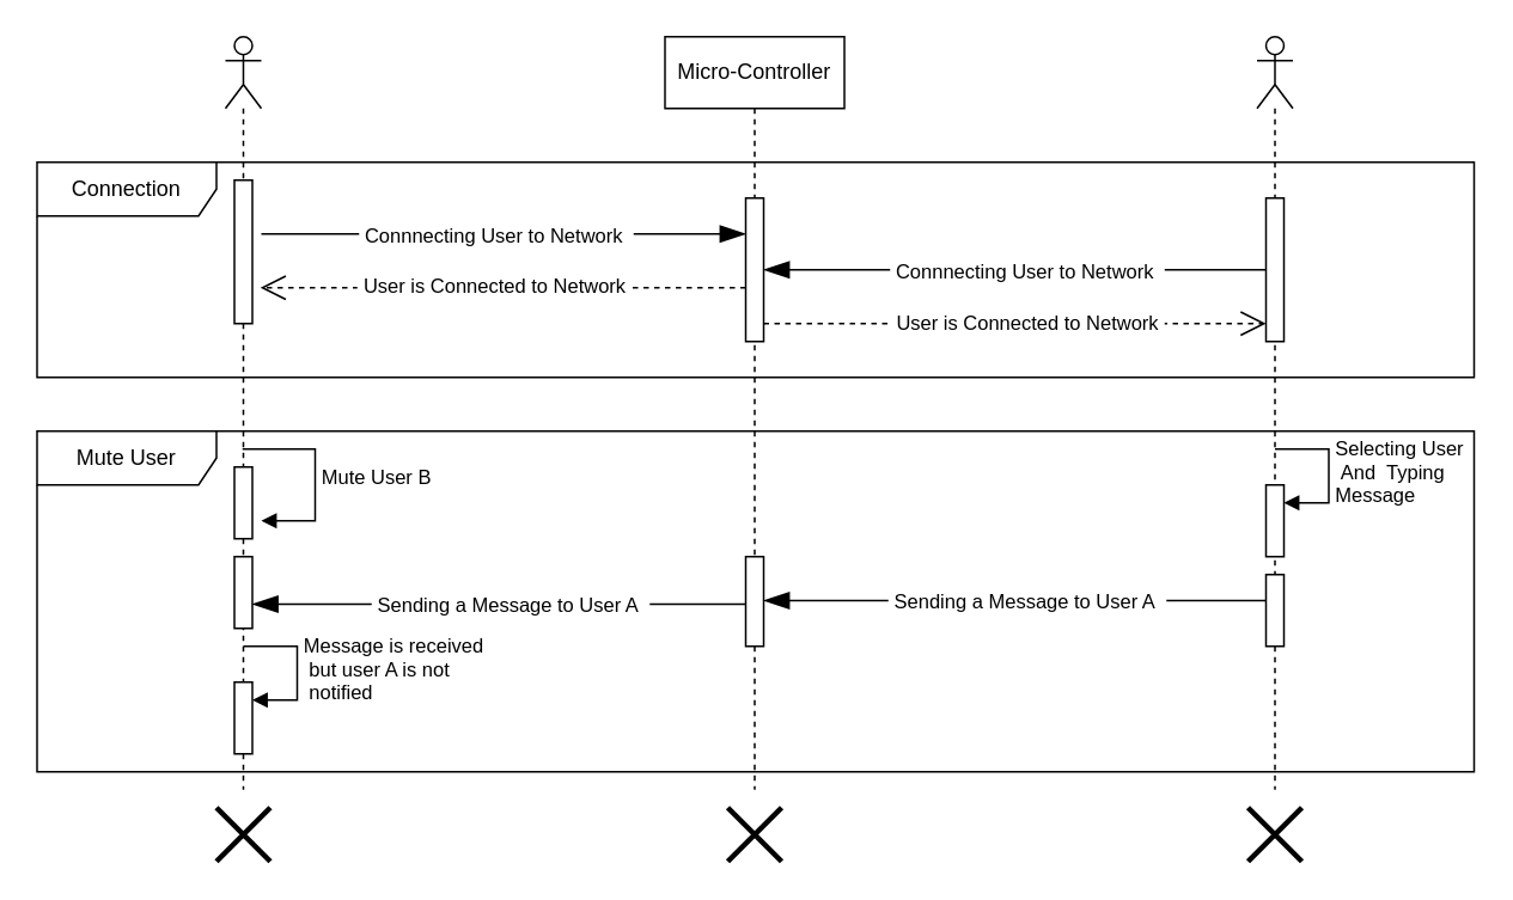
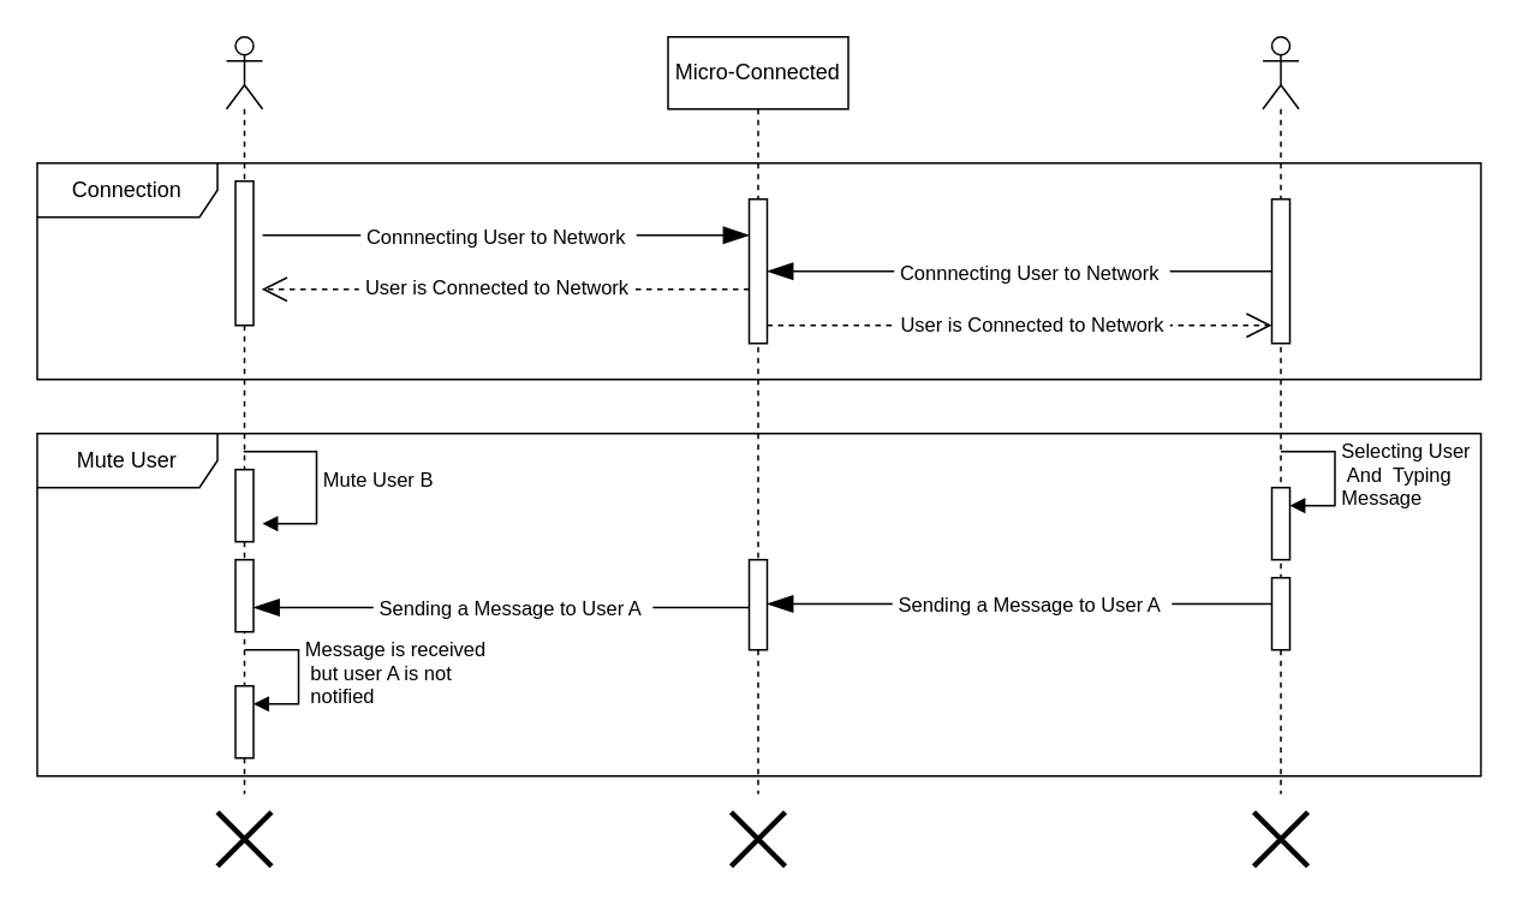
  <mxCell id="0" />
  <mxCell id="1" parent="0" />
- <mxCell id="2" value="Micro-Controller" style="shape=umlLifeline;perimeter=lifelinePerimeter;whiteSpace=wrap;html=1;container=1;dropTarget=0;collapsible=0;recursiveResize=0;outlineConnect=0;portConstraint=eastwest;newEdgeStyle={&quot;edgeStyle&quot;:&quot;elbowEdgeStyle&quot;,&quot;elbow&quot;:&quot;vertical&quot;,&quot;curved&quot;:0,&quot;rounded&quot;:0};" parent="1" vertex="1"><mxGeometry x="370" y="20" width="100" height="420" as="geometry" /></mxCell>
+ <mxCell id="2" value="Micro-Connected" style="shape=umlLifeline;perimeter=lifelinePerimeter;whiteSpace=wrap;html=1;container=1;dropTarget=0;collapsible=0;recursiveResize=0;outlineConnect=0;portConstraint=eastwest;newEdgeStyle={&quot;edgeStyle&quot;:&quot;elbowEdgeStyle&quot;,&quot;elbow&quot;:&quot;vertical&quot;,&quot;curved&quot;:0,&quot;rounded&quot;:0};" parent="1" vertex="1"><mxGeometry x="370" y="20" width="100" height="420" as="geometry" /></mxCell>
  <mxCell id="3" value="" style="shape=umlLifeline;perimeter=lifelinePerimeter;whiteSpace=wrap;html=1;container=1;dropTarget=0;collapsible=0;recursiveResize=0;outlineConnect=0;portConstraint=eastwest;newEdgeStyle={&quot;curved&quot;:0,&quot;rounded&quot;:0};participant=umlActor;" parent="1" vertex="1"><mxGeometry x="125" y="20" width="20" height="420" as="geometry" /></mxCell>
  <mxCell id="4" value="" style="html=1;points=[[0,0,0,0,5],[0,1,0,0,-5],[1,0,0,0,5],[1,1,0,0,-5]];perimeter=orthogonalPerimeter;outlineConnect=0;targetShapes=umlLifeline;portConstraint=eastwest;newEdgeStyle={&quot;curved&quot;:0,&quot;rounded&quot;:0};" parent="3" vertex="1"><mxGeometry x="5" y="80" width="10" height="80" as="geometry" /></mxCell>
  <mxCell id="5" value="" style="html=1;points=[[0,0,0,0,5],[0,1,0,0,-5],[1,0,0,0,5],[1,1,0,0,-5]];perimeter=orthogonalPerimeter;outlineConnect=0;targetShapes=umlLifeline;portConstraint=eastwest;newEdgeStyle={&quot;curved&quot;:0,&quot;rounded&quot;:0};" parent="3" vertex="1"><mxGeometry x="5" y="240" width="10" height="40" as="geometry" /></mxCell>
  <mxCell id="6" value="" style="html=1;points=[[0,0,0,0,5],[0,1,0,0,-5],[1,0,0,0,5],[1,1,0,0,-5]];perimeter=orthogonalPerimeter;outlineConnect=0;targetShapes=umlLifeline;portConstraint=eastwest;newEdgeStyle={&quot;curved&quot;:0,&quot;rounded&quot;:0};" parent="3" vertex="1"><mxGeometry x="5" y="290" width="10" height="40" as="geometry" /></mxCell>
  <mxCell id="7" value="" style="html=1;points=[[0,0,0,0,5],[0,1,0,0,-5],[1,0,0,0,5],[1,1,0,0,-5]];perimeter=orthogonalPerimeter;outlineConnect=0;targetShapes=umlLifeline;portConstraint=eastwest;newEdgeStyle={&quot;curved&quot;:0,&quot;rounded&quot;:0};" vertex="1" parent="3"><mxGeometry x="5" y="360" width="10" height="40" as="geometry" /></mxCell>
  <mxCell id="8" value="Message is received&lt;br&gt;&amp;nbsp;but user A is not&lt;br&gt;&amp;nbsp;notified&amp;nbsp;" style="html=1;align=left;spacingLeft=2;endArrow=block;rounded=0;edgeStyle=orthogonalEdgeStyle;curved=0;rounded=0;" edge="1" target="7" parent="3"><mxGeometry relative="1" as="geometry"><mxPoint x="10" y="340" as="sourcePoint" /><Array as="points"><mxPoint x="40" y="370" /></Array></mxGeometry></mxCell>
  <mxCell id="9" value="" style="shape=umlDestroy;whiteSpace=wrap;html=1;strokeWidth=3;targetShapes=umlLifeline;" parent="1" vertex="1"><mxGeometry x="120" y="450" width="30" height="30" as="geometry" /></mxCell>
  <mxCell id="10" value="" style="shape=umlDestroy;whiteSpace=wrap;html=1;strokeWidth=3;targetShapes=umlLifeline;" parent="1" vertex="1"><mxGeometry x="405" y="450" width="30" height="30" as="geometry" /></mxCell>
  <mxCell id="11" value="" style="shape=umlLifeline;perimeter=lifelinePerimeter;whiteSpace=wrap;html=1;container=1;dropTarget=0;collapsible=0;recursiveResize=0;outlineConnect=0;portConstraint=eastwest;newEdgeStyle={&quot;curved&quot;:0,&quot;rounded&quot;:0};participant=umlActor;" parent="1" vertex="1"><mxGeometry x="700" y="20" width="20" height="420" as="geometry" /></mxCell>
  <mxCell id="12" value="" style="html=1;points=[[0,0,0,0,5],[0,1,0,0,-5],[1,0,0,0,5],[1,1,0,0,-5]];perimeter=orthogonalPerimeter;outlineConnect=0;targetShapes=umlLifeline;portConstraint=eastwest;newEdgeStyle={&quot;curved&quot;:0,&quot;rounded&quot;:0};" parent="11" vertex="1"><mxGeometry x="5" y="90" width="10" height="80" as="geometry" /></mxCell>
  <mxCell id="13" value="" style="html=1;points=[[0,0,0,0,5],[0,1,0,0,-5],[1,0,0,0,5],[1,1,0,0,-5]];perimeter=orthogonalPerimeter;outlineConnect=0;targetShapes=umlLifeline;portConstraint=eastwest;newEdgeStyle={&quot;curved&quot;:0,&quot;rounded&quot;:0};" parent="11" vertex="1"><mxGeometry x="5" y="300" width="10" height="40" as="geometry" /></mxCell>
  <mxCell id="14" value="" style="html=1;points=[[0,0,0,0,5],[0,1,0,0,-5],[1,0,0,0,5],[1,1,0,0,-5]];perimeter=orthogonalPerimeter;outlineConnect=0;targetShapes=umlLifeline;portConstraint=eastwest;newEdgeStyle={&quot;curved&quot;:0,&quot;rounded&quot;:0};" vertex="1" parent="11"><mxGeometry x="5" y="250" width="10" height="40" as="geometry" /></mxCell>
  <mxCell id="15" value="Selecting User&lt;br&gt;&amp;nbsp;And&amp;nbsp; Typing&amp;nbsp;&lt;br&gt;Message" style="html=1;align=left;spacingLeft=2;endArrow=block;rounded=0;edgeStyle=orthogonalEdgeStyle;curved=0;rounded=0;" edge="1" target="14" parent="11"><mxGeometry relative="1" as="geometry"><mxPoint x="10" y="230" as="sourcePoint" /><Array as="points"><mxPoint x="40" y="260" /></Array></mxGeometry></mxCell>
  <mxCell id="16" value="" style="shape=umlDestroy;whiteSpace=wrap;html=1;strokeWidth=3;targetShapes=umlLifeline;" parent="1" vertex="1"><mxGeometry x="695" y="450" width="30" height="30" as="geometry" /></mxCell>
  <mxCell id="17" value="Connection" style="shape=umlFrame;whiteSpace=wrap;html=1;pointerEvents=0;width=100;height=30;" parent="1" vertex="1"><mxGeometry x="20" y="90" width="801" height="120" as="geometry" /></mxCell>
  <mxCell id="18" value="" style="html=1;points=[[0,0,0,0,5],[0,1,0,0,-5],[1,0,0,0,5],[1,1,0,0,-5]];perimeter=orthogonalPerimeter;outlineConnect=0;targetShapes=umlLifeline;portConstraint=eastwest;newEdgeStyle={&quot;curved&quot;:0,&quot;rounded&quot;:0};" parent="1" vertex="1"><mxGeometry x="415" y="110" width="10" height="80" as="geometry" /></mxCell>
  <mxCell id="19" value="" style="endArrow=blockThin;endFill=1;endSize=12;html=1;rounded=0;" parent="1" edge="1"><mxGeometry width="160" relative="1" as="geometry"><mxPoint x="145" y="130" as="sourcePoint" /><mxPoint x="415" y="130" as="targetPoint" /></mxGeometry></mxCell>
  <mxCell id="20" value="&amp;nbsp;Connnecting User to Network&amp;nbsp;&amp;nbsp;" style="edgeLabel;html=1;align=center;verticalAlign=middle;resizable=0;points=[];" parent="19" vertex="1" connectable="0"><mxGeometry x="-0.037" y="-3" relative="1" as="geometry"><mxPoint y="-3" as="offset" /></mxGeometry></mxCell>
  <mxCell id="21" value="" style="endArrow=blockThin;endFill=1;endSize=12;html=1;rounded=0;" parent="1" source="12" target="18" edge="1"><mxGeometry width="160" relative="1" as="geometry"><mxPoint x="335" y="450" as="sourcePoint" /><mxPoint x="495" y="450" as="targetPoint" /></mxGeometry></mxCell>
  <mxCell id="22" value="&amp;nbsp;Connnecting User to Network&amp;nbsp;&amp;nbsp;" style="edgeLabel;html=1;align=center;verticalAlign=middle;resizable=0;points=[];" parent="21" vertex="1" connectable="0"><mxGeometry x="-0.007" y="-3" relative="1" as="geometry"><mxPoint x="5" y="3" as="offset" /></mxGeometry></mxCell>
  <mxCell id="23" value="" style="endArrow=open;dashed=1;endFill=0;endSize=12;html=1;rounded=0;" parent="1" target="12" edge="1"><mxGeometry width="160" relative="1" as="geometry"><mxPoint x="425" y="180" as="sourcePoint" /><mxPoint x="585" y="180" as="targetPoint" /></mxGeometry></mxCell>
  <mxCell id="24" value="&amp;nbsp;User is Connected to Network&amp;nbsp;" style="edgeLabel;html=1;align=center;verticalAlign=middle;resizable=0;points=[];" parent="23" vertex="1" connectable="0"><mxGeometry x="0.043" y="-2" relative="1" as="geometry"><mxPoint y="-3" as="offset" /></mxGeometry></mxCell>
  <mxCell id="25" value="" style="endArrow=open;dashed=1;endFill=0;endSize=12;html=1;rounded=0;startArrow=none;startFill=0;" parent="1" edge="1"><mxGeometry width="160" relative="1" as="geometry"><mxPoint x="415" y="160" as="sourcePoint" /><mxPoint x="144.5" y="160" as="targetPoint" /><Array as="points"><mxPoint x="305" y="160" /></Array></mxGeometry></mxCell>
  <mxCell id="26" value="&amp;nbsp;User is Connected to Network&amp;nbsp;" style="edgeLabel;html=1;align=center;verticalAlign=middle;resizable=0;points=[];" parent="25" vertex="1" connectable="0"><mxGeometry x="0.043" y="-2" relative="1" as="geometry"><mxPoint as="offset" /></mxGeometry></mxCell>
  <mxCell id="27" value="Mute User" style="shape=umlFrame;whiteSpace=wrap;html=1;pointerEvents=0;width=100;height=30;" parent="1" vertex="1"><mxGeometry x="20" y="240" width="801" height="190" as="geometry" /></mxCell>
  <mxCell id="28" value="Mute User B" style="html=1;align=left;spacingLeft=2;endArrow=block;rounded=0;edgeStyle=orthogonalEdgeStyle;curved=0;rounded=0;" parent="1" edge="1" source="3"><mxGeometry x="0.012" relative="1" as="geometry"><mxPoint x="145" y="320" as="sourcePoint" /><Array as="points"><mxPoint x="175" y="250" /><mxPoint x="175" y="290" /></Array><mxPoint as="offset" /><mxPoint x="145" y="290" as="targetPoint" /></mxGeometry></mxCell>
  <mxCell id="29" value="" style="endArrow=blockThin;endFill=1;endSize=12;html=1;rounded=0;" edge="1" parent="1"><mxGeometry width="160" relative="1" as="geometry"><mxPoint x="705" y="334.5" as="sourcePoint" /><mxPoint x="425" y="334.5" as="targetPoint" /></mxGeometry></mxCell>
  <mxCell id="30" value="&amp;nbsp;Sending a Message to User A&amp;nbsp;&amp;nbsp;" style="edgeLabel;html=1;align=center;verticalAlign=middle;resizable=0;points=[];" vertex="1" connectable="0" parent="29"><mxGeometry x="-0.007" y="-3" relative="1" as="geometry"><mxPoint x="5" y="3" as="offset" /></mxGeometry></mxCell>
  <mxCell id="31" value="" style="endArrow=blockThin;endFill=1;endSize=12;html=1;rounded=0;" edge="1" parent="1"><mxGeometry width="160" relative="1" as="geometry"><mxPoint x="415" y="336.5" as="sourcePoint" /><mxPoint x="140" y="336.5" as="targetPoint" /></mxGeometry></mxCell>
  <mxCell id="32" value="&amp;nbsp;Sending a Message to User A&amp;nbsp;&amp;nbsp;" style="edgeLabel;html=1;align=center;verticalAlign=middle;resizable=0;points=[];" vertex="1" connectable="0" parent="31"><mxGeometry x="-0.007" y="-3" relative="1" as="geometry"><mxPoint x="5" y="3" as="offset" /></mxGeometry></mxCell>
  <mxCell id="33" value="" style="html=1;points=[[0,0,0,0,5],[0,1,0,0,-5],[1,0,0,0,5],[1,1,0,0,-5]];perimeter=orthogonalPerimeter;outlineConnect=0;targetShapes=umlLifeline;portConstraint=eastwest;newEdgeStyle={&quot;curved&quot;:0,&quot;rounded&quot;:0};" parent="1" vertex="1"><mxGeometry x="415" y="310" width="10" height="50" as="geometry" /></mxCell>
